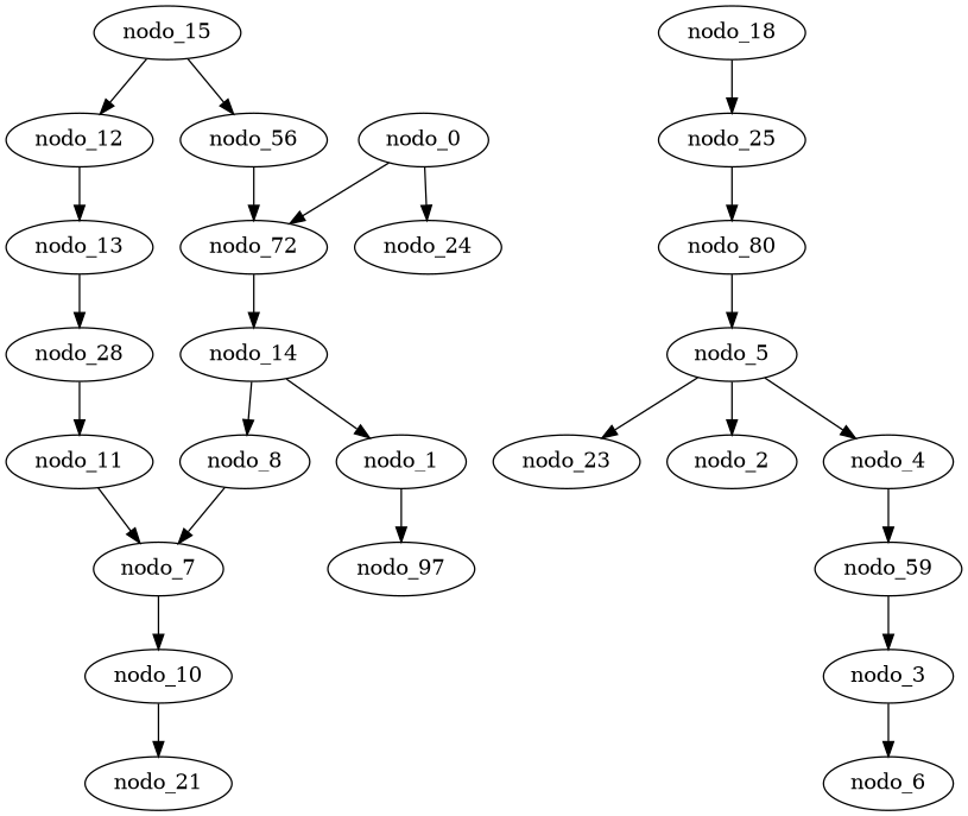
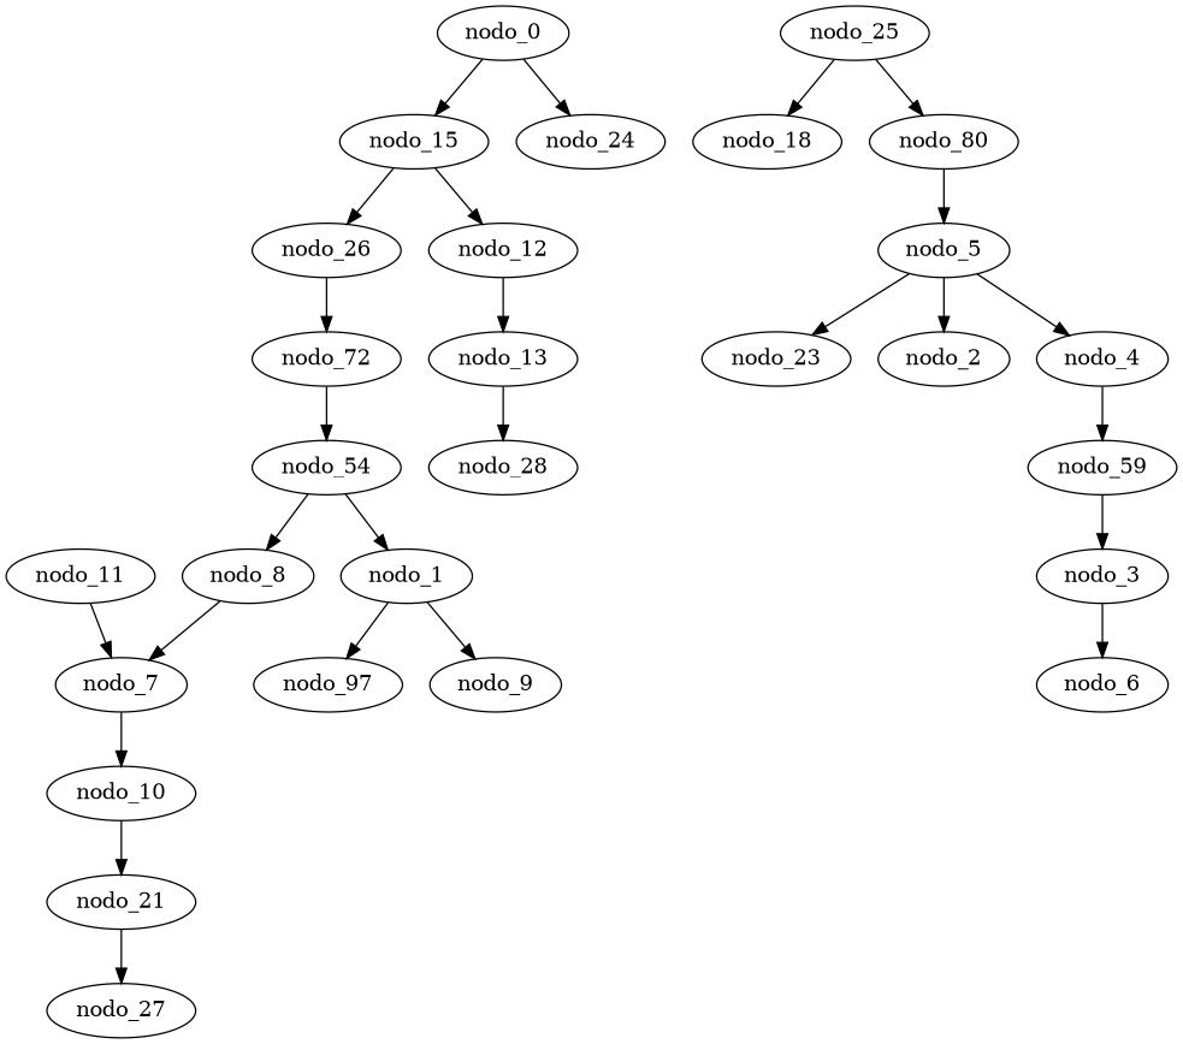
  digraph {
    n1 [label=nodo_72]
-   nodo_26 [label=nodo_56]
-   nodo_14
+   nodo_26
+   nodo_14 [label=nodo_54]
    nodo_1
    nodo_8
    n6 [label=nodo_97]
+   nodo_9
    nodo_7
    nodo_0
    nodo_15
    nodo_24
    nodo_12
    nodo_13
    nodo_28
    nodo_11
    nodo_18
    nodo_25
    nodo_10
    nodo_21
    n20 [label=nodo_80]
+   nodo_27
    nodo_5
    nodo_23
    nodo_2
    nodo_4
    n26 [label=nodo_59]
    nodo_3
    nodo_6
    n1 -> nodo_14
    nodo_26 -> n1
    nodo_14 -> nodo_1
    nodo_14 -> nodo_8
    nodo_1 -> n6
+   nodo_1 -> nodo_9
    nodo_8 -> nodo_7
    nodo_7 -> nodo_10
-   nodo_0 -> n1
+   nodo_0 -> nodo_15
    nodo_0 -> nodo_24
    nodo_15 -> nodo_26
    nodo_15 -> nodo_12
    nodo_12 -> nodo_13
    nodo_13 -> nodo_28
-   nodo_28 -> nodo_11
    nodo_11 -> nodo_7
-   nodo_18 -> nodo_25
+   nodo_25 -> nodo_18
    nodo_25 -> n20
    nodo_10 -> nodo_21
+   nodo_21 -> nodo_27
    n20 -> nodo_5
    nodo_5 -> nodo_23
    nodo_5 -> nodo_2
    nodo_5 -> nodo_4
    nodo_4 -> n26
    n26 -> nodo_3
    nodo_3 -> nodo_6
  }
